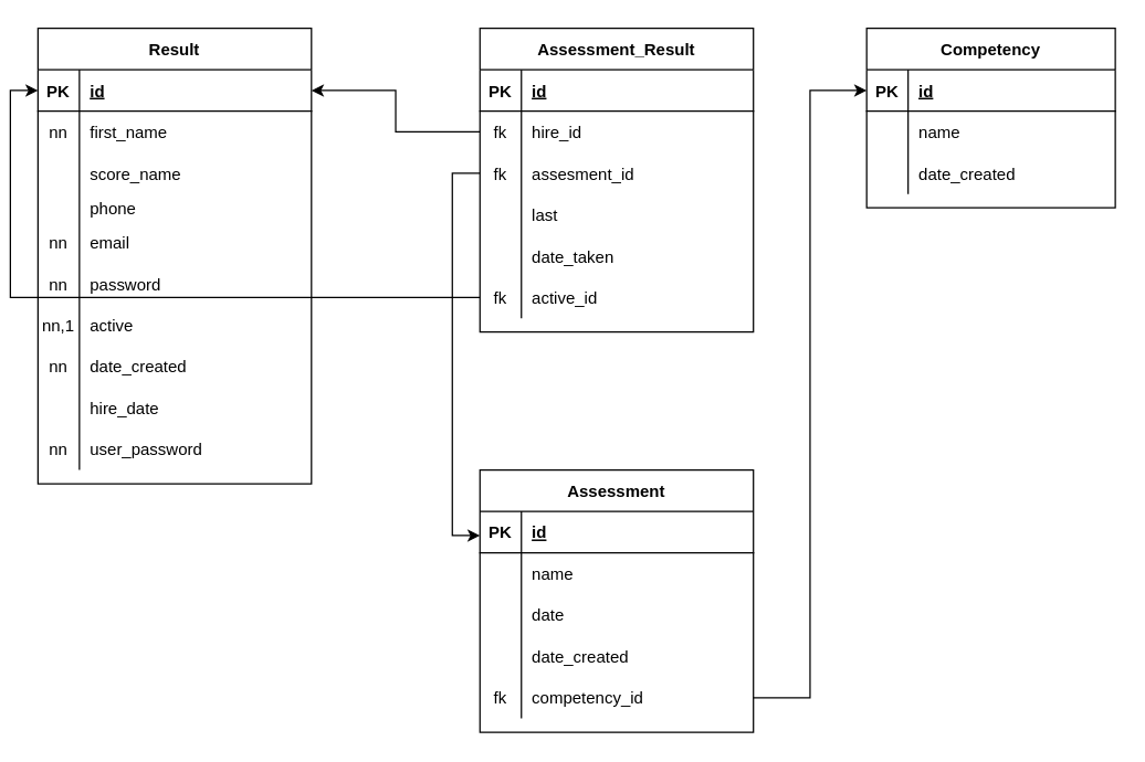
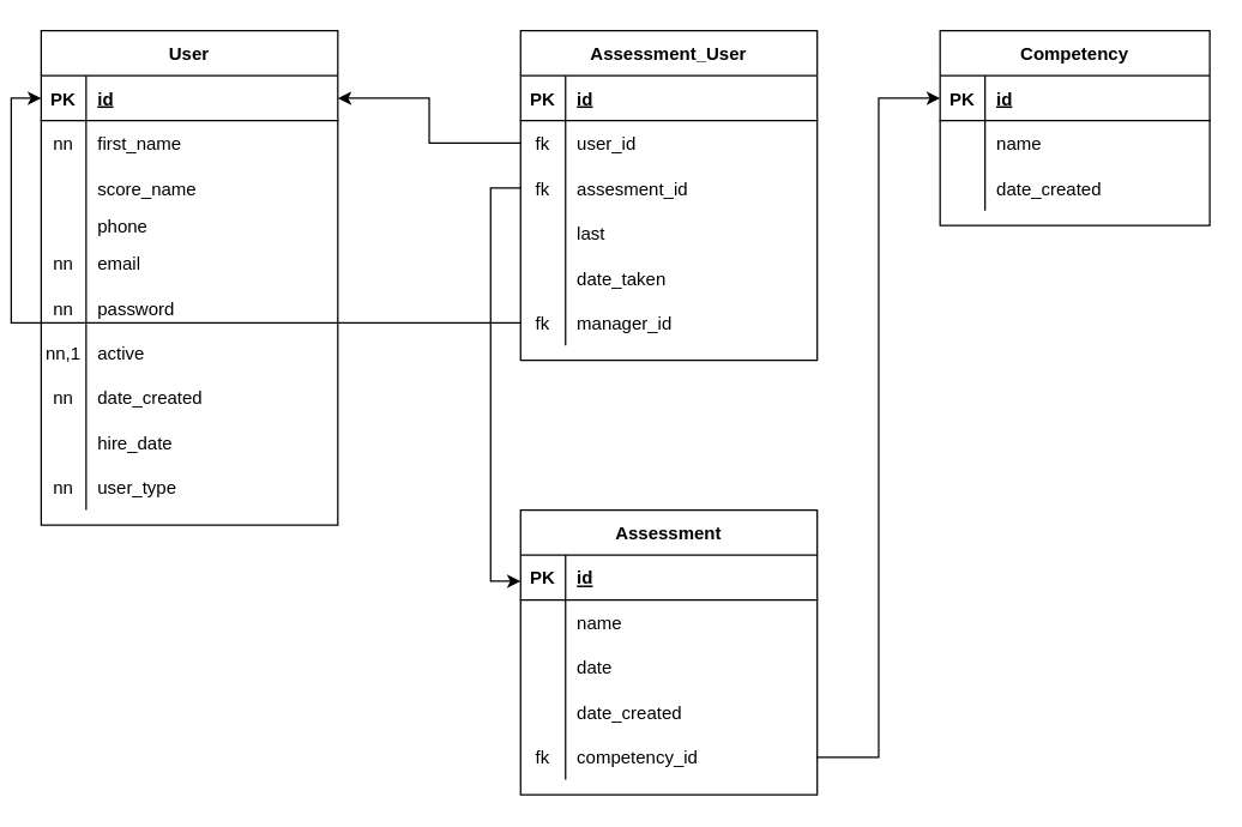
  <mxCell id="0" />
  <mxCell id="1" parent="0" />
- <mxCell id="2" value="Result" style="shape=table;startSize=30;container=1;collapsible=1;childLayout=tableLayout;fixedRows=1;rowLines=0;fontStyle=1;align=center;resizeLast=1;" parent="1" vertex="1"><mxGeometry x="20" y="20" width="198" height="330" as="geometry" /></mxCell>
+ <mxCell id="2" value="User" style="shape=table;startSize=30;container=1;collapsible=1;childLayout=tableLayout;fixedRows=1;rowLines=0;fontStyle=1;align=center;resizeLast=1;" parent="1" vertex="1"><mxGeometry x="20" y="20" width="198" height="330" as="geometry" /></mxCell>
  <mxCell id="3" value="" style="shape=tableRow;horizontal=0;startSize=0;swimlaneHead=0;swimlaneBody=0;fillColor=none;collapsible=0;dropTarget=0;points=[[0,0.5],[1,0.5]];portConstraint=eastwest;top=0;left=0;right=0;bottom=1;" parent="2" vertex="1"><mxGeometry y="30" width="198" height="30" as="geometry" /></mxCell>
  <mxCell id="4" value="PK" style="shape=partialRectangle;connectable=0;fillColor=none;top=0;left=0;bottom=0;right=0;fontStyle=1;overflow=hidden;" parent="3" vertex="1"><mxGeometry width="30" height="30" as="geometry"><mxRectangle width="30" height="30" as="alternateBounds" /></mxGeometry></mxCell>
  <mxCell id="5" value="id" style="shape=partialRectangle;connectable=0;fillColor=none;top=0;left=0;bottom=0;right=0;align=left;spacingLeft=6;fontStyle=5;overflow=hidden;" parent="3" vertex="1"><mxGeometry x="30" width="168" height="30" as="geometry"><mxRectangle width="168" height="30" as="alternateBounds" /></mxGeometry></mxCell>
  <mxCell id="6" value="" style="shape=tableRow;horizontal=0;startSize=0;swimlaneHead=0;swimlaneBody=0;fillColor=none;collapsible=0;dropTarget=0;points=[[0,0.5],[1,0.5]];portConstraint=eastwest;top=0;left=0;right=0;bottom=0;" parent="2" vertex="1"><mxGeometry y="60" width="198" height="30" as="geometry" /></mxCell>
  <mxCell id="7" value="nn" style="shape=partialRectangle;connectable=0;fillColor=none;top=0;left=0;bottom=0;right=0;editable=1;overflow=hidden;" parent="6" vertex="1"><mxGeometry width="30" height="30" as="geometry"><mxRectangle width="30" height="30" as="alternateBounds" /></mxGeometry></mxCell>
  <mxCell id="8" value="first_name" style="shape=partialRectangle;connectable=0;fillColor=none;top=0;left=0;bottom=0;right=0;align=left;spacingLeft=6;overflow=hidden;" parent="6" vertex="1"><mxGeometry x="30" width="168" height="30" as="geometry"><mxRectangle width="168" height="30" as="alternateBounds" /></mxGeometry></mxCell>
  <mxCell id="9" value="" style="shape=tableRow;horizontal=0;startSize=0;swimlaneHead=0;swimlaneBody=0;fillColor=none;collapsible=0;dropTarget=0;points=[[0,0.5],[1,0.5]];portConstraint=eastwest;top=0;left=0;right=0;bottom=0;" parent="2" vertex="1"><mxGeometry y="90" width="198" height="30" as="geometry" /></mxCell>
  <mxCell id="10" value="" style="shape=partialRectangle;connectable=0;fillColor=none;top=0;left=0;bottom=0;right=0;editable=1;overflow=hidden;" parent="9" vertex="1"><mxGeometry width="30" height="30" as="geometry"><mxRectangle width="30" height="30" as="alternateBounds" /></mxGeometry></mxCell>
  <mxCell id="11" value="score_name" style="shape=partialRectangle;connectable=0;fillColor=none;top=0;left=0;bottom=0;right=0;align=left;spacingLeft=6;overflow=hidden;" parent="9" vertex="1"><mxGeometry x="30" width="168" height="30" as="geometry"><mxRectangle width="168" height="30" as="alternateBounds" /></mxGeometry></mxCell>
  <mxCell id="12" value="" style="shape=tableRow;horizontal=0;startSize=0;swimlaneHead=0;swimlaneBody=0;fillColor=none;collapsible=0;dropTarget=0;points=[[0,0.5],[1,0.5]];portConstraint=eastwest;top=0;left=0;right=0;bottom=0;" parent="2" vertex="1"><mxGeometry y="120" width="198" height="20" as="geometry" /></mxCell>
  <mxCell id="13" value="" style="shape=partialRectangle;connectable=0;fillColor=none;top=0;left=0;bottom=0;right=0;editable=1;overflow=hidden;" parent="12" vertex="1"><mxGeometry width="30" height="20" as="geometry"><mxRectangle width="30" height="20" as="alternateBounds" /></mxGeometry></mxCell>
  <mxCell id="14" value="phone" style="shape=partialRectangle;connectable=0;fillColor=none;top=0;left=0;bottom=0;right=0;align=left;spacingLeft=6;overflow=hidden;" parent="12" vertex="1"><mxGeometry x="30" width="168" height="20" as="geometry"><mxRectangle width="168" height="20" as="alternateBounds" /></mxGeometry></mxCell>
  <mxCell id="15" value="" style="shape=tableRow;horizontal=0;startSize=0;swimlaneHead=0;swimlaneBody=0;fillColor=none;collapsible=0;dropTarget=0;points=[[0,0.5],[1,0.5]];portConstraint=eastwest;top=0;left=0;right=0;bottom=0;" parent="2" vertex="1"><mxGeometry y="140" width="198" height="30" as="geometry" /></mxCell>
  <mxCell id="16" value="nn" style="shape=partialRectangle;connectable=0;fillColor=none;top=0;left=0;bottom=0;right=0;editable=1;overflow=hidden;" parent="15" vertex="1"><mxGeometry width="30" height="30" as="geometry"><mxRectangle width="30" height="30" as="alternateBounds" /></mxGeometry></mxCell>
  <mxCell id="17" value="email" style="shape=partialRectangle;connectable=0;fillColor=none;top=0;left=0;bottom=0;right=0;align=left;spacingLeft=6;overflow=hidden;" parent="15" vertex="1"><mxGeometry x="30" width="168" height="30" as="geometry"><mxRectangle width="168" height="30" as="alternateBounds" /></mxGeometry></mxCell>
  <mxCell id="18" value="" style="shape=tableRow;horizontal=0;startSize=0;swimlaneHead=0;swimlaneBody=0;fillColor=none;collapsible=0;dropTarget=0;points=[[0,0.5],[1,0.5]];portConstraint=eastwest;top=0;left=0;right=0;bottom=0;" parent="2" vertex="1"><mxGeometry y="170" width="198" height="30" as="geometry" /></mxCell>
  <mxCell id="19" value="nn" style="shape=partialRectangle;connectable=0;fillColor=none;top=0;left=0;bottom=0;right=0;editable=1;overflow=hidden;" parent="18" vertex="1"><mxGeometry width="30" height="30" as="geometry"><mxRectangle width="30" height="30" as="alternateBounds" /></mxGeometry></mxCell>
  <mxCell id="20" value="password" style="shape=partialRectangle;connectable=0;fillColor=none;top=0;left=0;bottom=0;right=0;align=left;spacingLeft=6;overflow=hidden;" parent="18" vertex="1"><mxGeometry x="30" width="168" height="30" as="geometry"><mxRectangle width="168" height="30" as="alternateBounds" /></mxGeometry></mxCell>
  <mxCell id="21" value="" style="shape=tableRow;horizontal=0;startSize=0;swimlaneHead=0;swimlaneBody=0;fillColor=none;collapsible=0;dropTarget=0;points=[[0,0.5],[1,0.5]];portConstraint=eastwest;top=0;left=0;right=0;bottom=0;" parent="2" vertex="1"><mxGeometry y="200" width="198" height="30" as="geometry" /></mxCell>
  <mxCell id="22" value="nn,1" style="shape=partialRectangle;connectable=0;fillColor=none;top=0;left=0;bottom=0;right=0;editable=1;overflow=hidden;" parent="21" vertex="1"><mxGeometry width="30" height="30" as="geometry"><mxRectangle width="30" height="30" as="alternateBounds" /></mxGeometry></mxCell>
  <mxCell id="23" value="active" style="shape=partialRectangle;connectable=0;fillColor=none;top=0;left=0;bottom=0;right=0;align=left;spacingLeft=6;overflow=hidden;" parent="21" vertex="1"><mxGeometry x="30" width="168" height="30" as="geometry"><mxRectangle width="168" height="30" as="alternateBounds" /></mxGeometry></mxCell>
  <mxCell id="24" value="" style="shape=tableRow;horizontal=0;startSize=0;swimlaneHead=0;swimlaneBody=0;fillColor=none;collapsible=0;dropTarget=0;points=[[0,0.5],[1,0.5]];portConstraint=eastwest;top=0;left=0;right=0;bottom=0;" parent="2" vertex="1"><mxGeometry y="230" width="198" height="30" as="geometry" /></mxCell>
  <mxCell id="25" value="nn" style="shape=partialRectangle;connectable=0;fillColor=none;top=0;left=0;bottom=0;right=0;editable=1;overflow=hidden;" parent="24" vertex="1"><mxGeometry width="30" height="30" as="geometry"><mxRectangle width="30" height="30" as="alternateBounds" /></mxGeometry></mxCell>
  <mxCell id="26" value="date_created" style="shape=partialRectangle;connectable=0;fillColor=none;top=0;left=0;bottom=0;right=0;align=left;spacingLeft=6;overflow=hidden;" parent="24" vertex="1"><mxGeometry x="30" width="168" height="30" as="geometry"><mxRectangle width="168" height="30" as="alternateBounds" /></mxGeometry></mxCell>
  <mxCell id="27" value="" style="shape=tableRow;horizontal=0;startSize=0;swimlaneHead=0;swimlaneBody=0;fillColor=none;collapsible=0;dropTarget=0;points=[[0,0.5],[1,0.5]];portConstraint=eastwest;top=0;left=0;right=0;bottom=0;" parent="2" vertex="1"><mxGeometry y="260" width="198" height="30" as="geometry" /></mxCell>
  <mxCell id="28" value="" style="shape=partialRectangle;connectable=0;fillColor=none;top=0;left=0;bottom=0;right=0;editable=1;overflow=hidden;" parent="27" vertex="1"><mxGeometry width="30" height="30" as="geometry"><mxRectangle width="30" height="30" as="alternateBounds" /></mxGeometry></mxCell>
  <mxCell id="29" value="hire_date" style="shape=partialRectangle;connectable=0;fillColor=none;top=0;left=0;bottom=0;right=0;align=left;spacingLeft=6;overflow=hidden;" parent="27" vertex="1"><mxGeometry x="30" width="168" height="30" as="geometry"><mxRectangle width="168" height="30" as="alternateBounds" /></mxGeometry></mxCell>
  <mxCell id="30" value="" style="shape=tableRow;horizontal=0;startSize=0;swimlaneHead=0;swimlaneBody=0;fillColor=none;collapsible=0;dropTarget=0;points=[[0,0.5],[1,0.5]];portConstraint=eastwest;top=0;left=0;right=0;bottom=0;" parent="2" vertex="1"><mxGeometry y="290" width="198" height="30" as="geometry" /></mxCell>
  <mxCell id="31" value="nn" style="shape=partialRectangle;connectable=0;fillColor=none;top=0;left=0;bottom=0;right=0;editable=1;overflow=hidden;" parent="30" vertex="1"><mxGeometry width="30" height="30" as="geometry"><mxRectangle width="30" height="30" as="alternateBounds" /></mxGeometry></mxCell>
- <mxCell id="32" value="user_password" style="shape=partialRectangle;connectable=0;fillColor=none;top=0;left=0;bottom=0;right=0;align=left;spacingLeft=6;overflow=hidden;" parent="30" vertex="1"><mxGeometry x="30" width="168" height="30" as="geometry"><mxRectangle width="168" height="30" as="alternateBounds" /></mxGeometry></mxCell>
+ <mxCell id="32" value="user_type" style="shape=partialRectangle;connectable=0;fillColor=none;top=0;left=0;bottom=0;right=0;align=left;spacingLeft=6;overflow=hidden;" parent="30" vertex="1"><mxGeometry x="30" width="168" height="30" as="geometry"><mxRectangle width="168" height="30" as="alternateBounds" /></mxGeometry></mxCell>
  <mxCell id="33" value="Assessment" style="shape=table;startSize=30;container=1;collapsible=1;childLayout=tableLayout;fixedRows=1;rowLines=0;fontStyle=1;align=center;resizeLast=1;" parent="1" vertex="1"><mxGeometry x="340" y="340" width="198" height="190" as="geometry" /></mxCell>
  <mxCell id="34" value="" style="shape=tableRow;horizontal=0;startSize=0;swimlaneHead=0;swimlaneBody=0;fillColor=none;collapsible=0;dropTarget=0;points=[[0,0.5],[1,0.5]];portConstraint=eastwest;top=0;left=0;right=0;bottom=1;" parent="33" vertex="1"><mxGeometry y="30" width="198" height="30" as="geometry" /></mxCell>
  <mxCell id="35" value="PK" style="shape=partialRectangle;connectable=0;fillColor=none;top=0;left=0;bottom=0;right=0;fontStyle=1;overflow=hidden;" parent="34" vertex="1"><mxGeometry width="30" height="30" as="geometry"><mxRectangle width="30" height="30" as="alternateBounds" /></mxGeometry></mxCell>
  <mxCell id="36" value="id" style="shape=partialRectangle;connectable=0;fillColor=none;top=0;left=0;bottom=0;right=0;align=left;spacingLeft=6;fontStyle=5;overflow=hidden;" parent="34" vertex="1"><mxGeometry x="30" width="168" height="30" as="geometry"><mxRectangle width="168" height="30" as="alternateBounds" /></mxGeometry></mxCell>
  <mxCell id="37" value="" style="shape=tableRow;horizontal=0;startSize=0;swimlaneHead=0;swimlaneBody=0;fillColor=none;collapsible=0;dropTarget=0;points=[[0,0.5],[1,0.5]];portConstraint=eastwest;top=0;left=0;right=0;bottom=0;" parent="33" vertex="1"><mxGeometry y="60" width="198" height="30" as="geometry" /></mxCell>
  <mxCell id="38" value="" style="shape=partialRectangle;connectable=0;fillColor=none;top=0;left=0;bottom=0;right=0;editable=1;overflow=hidden;" parent="37" vertex="1"><mxGeometry width="30" height="30" as="geometry"><mxRectangle width="30" height="30" as="alternateBounds" /></mxGeometry></mxCell>
  <mxCell id="39" value="name" style="shape=partialRectangle;connectable=0;fillColor=none;top=0;left=0;bottom=0;right=0;align=left;spacingLeft=6;overflow=hidden;" parent="37" vertex="1"><mxGeometry x="30" width="168" height="30" as="geometry"><mxRectangle width="168" height="30" as="alternateBounds" /></mxGeometry></mxCell>
  <mxCell id="40" value="" style="shape=tableRow;horizontal=0;startSize=0;swimlaneHead=0;swimlaneBody=0;fillColor=none;collapsible=0;dropTarget=0;points=[[0,0.5],[1,0.5]];portConstraint=eastwest;top=0;left=0;right=0;bottom=0;" parent="33" vertex="1"><mxGeometry y="90" width="198" height="30" as="geometry" /></mxCell>
  <mxCell id="41" value="" style="shape=partialRectangle;connectable=0;fillColor=none;top=0;left=0;bottom=0;right=0;editable=1;overflow=hidden;" parent="40" vertex="1"><mxGeometry width="30" height="30" as="geometry"><mxRectangle width="30" height="30" as="alternateBounds" /></mxGeometry></mxCell>
  <mxCell id="42" value="date" style="shape=partialRectangle;connectable=0;fillColor=none;top=0;left=0;bottom=0;right=0;align=left;spacingLeft=6;overflow=hidden;" parent="40" vertex="1"><mxGeometry x="30" width="168" height="30" as="geometry"><mxRectangle width="168" height="30" as="alternateBounds" /></mxGeometry></mxCell>
  <mxCell id="43" value="" style="shape=tableRow;horizontal=0;startSize=0;swimlaneHead=0;swimlaneBody=0;fillColor=none;collapsible=0;dropTarget=0;points=[[0,0.5],[1,0.5]];portConstraint=eastwest;top=0;left=0;right=0;bottom=0;" parent="33" vertex="1"><mxGeometry y="120" width="198" height="30" as="geometry" /></mxCell>
  <mxCell id="44" value="" style="shape=partialRectangle;connectable=0;fillColor=none;top=0;left=0;bottom=0;right=0;editable=1;overflow=hidden;" parent="43" vertex="1"><mxGeometry width="30" height="30" as="geometry"><mxRectangle width="30" height="30" as="alternateBounds" /></mxGeometry></mxCell>
  <mxCell id="45" value="date_created" style="shape=partialRectangle;connectable=0;fillColor=none;top=0;left=0;bottom=0;right=0;align=left;spacingLeft=6;overflow=hidden;" parent="43" vertex="1"><mxGeometry x="30" width="168" height="30" as="geometry"><mxRectangle width="168" height="30" as="alternateBounds" /></mxGeometry></mxCell>
  <mxCell id="46" value="" style="shape=tableRow;horizontal=0;startSize=0;swimlaneHead=0;swimlaneBody=0;fillColor=none;collapsible=0;dropTarget=0;points=[[0,0.5],[1,0.5]];portConstraint=eastwest;top=0;left=0;right=0;bottom=0;" parent="33" vertex="1"><mxGeometry y="150" width="198" height="30" as="geometry" /></mxCell>
  <mxCell id="47" value="fk" style="shape=partialRectangle;connectable=0;fillColor=none;top=0;left=0;bottom=0;right=0;editable=1;overflow=hidden;" parent="46" vertex="1"><mxGeometry width="30" height="30" as="geometry"><mxRectangle width="30" height="30" as="alternateBounds" /></mxGeometry></mxCell>
  <mxCell id="48" value="competency_id" style="shape=partialRectangle;connectable=0;fillColor=none;top=0;left=0;bottom=0;right=0;align=left;spacingLeft=6;overflow=hidden;" parent="46" vertex="1"><mxGeometry x="30" width="168" height="30" as="geometry"><mxRectangle width="168" height="30" as="alternateBounds" /></mxGeometry></mxCell>
- <mxCell id="49" value="Assessment_Result" style="shape=table;startSize=30;container=1;collapsible=1;childLayout=tableLayout;fixedRows=1;rowLines=0;fontStyle=1;align=center;resizeLast=1;" parent="1" vertex="1"><mxGeometry x="340" y="20" width="198" height="220" as="geometry" /></mxCell>
+ <mxCell id="49" value="Assessment_User" style="shape=table;startSize=30;container=1;collapsible=1;childLayout=tableLayout;fixedRows=1;rowLines=0;fontStyle=1;align=center;resizeLast=1;" parent="1" vertex="1"><mxGeometry x="340" y="20" width="198" height="220" as="geometry" /></mxCell>
  <mxCell id="50" value="" style="shape=tableRow;horizontal=0;startSize=0;swimlaneHead=0;swimlaneBody=0;fillColor=none;collapsible=0;dropTarget=0;points=[[0,0.5],[1,0.5]];portConstraint=eastwest;top=0;left=0;right=0;bottom=1;" parent="49" vertex="1"><mxGeometry y="30" width="198" height="30" as="geometry" /></mxCell>
  <mxCell id="51" value="PK" style="shape=partialRectangle;connectable=0;fillColor=none;top=0;left=0;bottom=0;right=0;fontStyle=1;overflow=hidden;" parent="50" vertex="1"><mxGeometry width="30" height="30" as="geometry"><mxRectangle width="30" height="30" as="alternateBounds" /></mxGeometry></mxCell>
  <mxCell id="52" value="id" style="shape=partialRectangle;connectable=0;fillColor=none;top=0;left=0;bottom=0;right=0;align=left;spacingLeft=6;fontStyle=5;overflow=hidden;" parent="50" vertex="1"><mxGeometry x="30" width="168" height="30" as="geometry"><mxRectangle width="168" height="30" as="alternateBounds" /></mxGeometry></mxCell>
  <mxCell id="53" value="" style="shape=tableRow;horizontal=0;startSize=0;swimlaneHead=0;swimlaneBody=0;fillColor=none;collapsible=0;dropTarget=0;points=[[0,0.5],[1,0.5]];portConstraint=eastwest;top=0;left=0;right=0;bottom=0;" parent="49" vertex="1"><mxGeometry y="60" width="198" height="30" as="geometry" /></mxCell>
  <mxCell id="54" value="fk" style="shape=partialRectangle;connectable=0;fillColor=none;top=0;left=0;bottom=0;right=0;editable=1;overflow=hidden;" parent="53" vertex="1"><mxGeometry width="30" height="30" as="geometry"><mxRectangle width="30" height="30" as="alternateBounds" /></mxGeometry></mxCell>
- <mxCell id="55" value="hire_id" style="shape=partialRectangle;connectable=0;fillColor=none;top=0;left=0;bottom=0;right=0;align=left;spacingLeft=6;overflow=hidden;" parent="53" vertex="1"><mxGeometry x="30" width="168" height="30" as="geometry"><mxRectangle width="168" height="30" as="alternateBounds" /></mxGeometry></mxCell>
+ <mxCell id="55" value="user_id" style="shape=partialRectangle;connectable=0;fillColor=none;top=0;left=0;bottom=0;right=0;align=left;spacingLeft=6;overflow=hidden;" parent="53" vertex="1"><mxGeometry x="30" width="168" height="30" as="geometry"><mxRectangle width="168" height="30" as="alternateBounds" /></mxGeometry></mxCell>
  <mxCell id="56" value="" style="shape=tableRow;horizontal=0;startSize=0;swimlaneHead=0;swimlaneBody=0;fillColor=none;collapsible=0;dropTarget=0;points=[[0,0.5],[1,0.5]];portConstraint=eastwest;top=0;left=0;right=0;bottom=0;" parent="49" vertex="1"><mxGeometry y="90" width="198" height="30" as="geometry" /></mxCell>
  <mxCell id="57" value="fk" style="shape=partialRectangle;connectable=0;fillColor=none;top=0;left=0;bottom=0;right=0;editable=1;overflow=hidden;" parent="56" vertex="1"><mxGeometry width="30" height="30" as="geometry"><mxRectangle width="30" height="30" as="alternateBounds" /></mxGeometry></mxCell>
  <mxCell id="58" value="assesment_id" style="shape=partialRectangle;connectable=0;fillColor=none;top=0;left=0;bottom=0;right=0;align=left;spacingLeft=6;overflow=hidden;" parent="56" vertex="1"><mxGeometry x="30" width="168" height="30" as="geometry"><mxRectangle width="168" height="30" as="alternateBounds" /></mxGeometry></mxCell>
  <mxCell id="59" value="" style="shape=tableRow;horizontal=0;startSize=0;swimlaneHead=0;swimlaneBody=0;fillColor=none;collapsible=0;dropTarget=0;points=[[0,0.5],[1,0.5]];portConstraint=eastwest;top=0;left=0;right=0;bottom=0;" parent="49" vertex="1"><mxGeometry y="120" width="198" height="30" as="geometry" /></mxCell>
  <mxCell id="60" value="" style="shape=partialRectangle;connectable=0;fillColor=none;top=0;left=0;bottom=0;right=0;editable=1;overflow=hidden;" parent="59" vertex="1"><mxGeometry width="30" height="30" as="geometry"><mxRectangle width="30" height="30" as="alternateBounds" /></mxGeometry></mxCell>
  <mxCell id="61" value="last" style="shape=partialRectangle;connectable=0;fillColor=none;top=0;left=0;bottom=0;right=0;align=left;spacingLeft=6;overflow=hidden;" parent="59" vertex="1"><mxGeometry x="30" width="168" height="30" as="geometry"><mxRectangle width="168" height="30" as="alternateBounds" /></mxGeometry></mxCell>
  <mxCell id="62" value="" style="shape=tableRow;horizontal=0;startSize=0;swimlaneHead=0;swimlaneBody=0;fillColor=none;collapsible=0;dropTarget=0;points=[[0,0.5],[1,0.5]];portConstraint=eastwest;top=0;left=0;right=0;bottom=0;" parent="49" vertex="1"><mxGeometry y="150" width="198" height="30" as="geometry" /></mxCell>
  <mxCell id="63" value="" style="shape=partialRectangle;connectable=0;fillColor=none;top=0;left=0;bottom=0;right=0;editable=1;overflow=hidden;" parent="62" vertex="1"><mxGeometry width="30" height="30" as="geometry"><mxRectangle width="30" height="30" as="alternateBounds" /></mxGeometry></mxCell>
  <mxCell id="64" value="date_taken" style="shape=partialRectangle;connectable=0;fillColor=none;top=0;left=0;bottom=0;right=0;align=left;spacingLeft=6;overflow=hidden;" parent="62" vertex="1"><mxGeometry x="30" width="168" height="30" as="geometry"><mxRectangle width="168" height="30" as="alternateBounds" /></mxGeometry></mxCell>
  <mxCell id="65" value="" style="shape=tableRow;horizontal=0;startSize=0;swimlaneHead=0;swimlaneBody=0;fillColor=none;collapsible=0;dropTarget=0;points=[[0,0.5],[1,0.5]];portConstraint=eastwest;top=0;left=0;right=0;bottom=0;" parent="49" vertex="1"><mxGeometry y="180" width="198" height="30" as="geometry" /></mxCell>
  <mxCell id="66" value="fk" style="shape=partialRectangle;connectable=0;fillColor=none;top=0;left=0;bottom=0;right=0;editable=1;overflow=hidden;" parent="65" vertex="1"><mxGeometry width="30" height="30" as="geometry"><mxRectangle width="30" height="30" as="alternateBounds" /></mxGeometry></mxCell>
- <mxCell id="67" value="active_id" style="shape=partialRectangle;connectable=0;fillColor=none;top=0;left=0;bottom=0;right=0;align=left;spacingLeft=6;overflow=hidden;" parent="65" vertex="1"><mxGeometry x="30" width="168" height="30" as="geometry"><mxRectangle width="168" height="30" as="alternateBounds" /></mxGeometry></mxCell>
+ <mxCell id="67" value="manager_id" style="shape=partialRectangle;connectable=0;fillColor=none;top=0;left=0;bottom=0;right=0;align=left;spacingLeft=6;overflow=hidden;" parent="65" vertex="1"><mxGeometry x="30" width="168" height="30" as="geometry"><mxRectangle width="168" height="30" as="alternateBounds" /></mxGeometry></mxCell>
  <mxCell id="68" value="Competency" style="shape=table;startSize=30;container=1;collapsible=1;childLayout=tableLayout;fixedRows=1;rowLines=0;fontStyle=1;align=center;resizeLast=1;" parent="1" vertex="1"><mxGeometry y="20" width="180" height="130" as="geometry" x="620" /></mxCell>
  <mxCell id="69" value="" style="shape=tableRow;horizontal=0;startSize=0;swimlaneHead=0;swimlaneBody=0;fillColor=none;collapsible=0;dropTarget=0;points=[[0,0.5],[1,0.5]];portConstraint=eastwest;top=0;left=0;right=0;bottom=1;" parent="68" vertex="1"><mxGeometry y="30" width="180" height="30" as="geometry" /></mxCell>
  <mxCell id="70" value="PK" style="shape=partialRectangle;connectable=0;fillColor=none;top=0;left=0;bottom=0;right=0;fontStyle=1;overflow=hidden;" parent="69" vertex="1"><mxGeometry width="30" height="30" as="geometry"><mxRectangle width="30" height="30" as="alternateBounds" /></mxGeometry></mxCell>
  <mxCell id="71" value="id" style="shape=partialRectangle;connectable=0;fillColor=none;top=0;left=0;bottom=0;right=0;align=left;spacingLeft=6;fontStyle=5;overflow=hidden;" parent="69" vertex="1"><mxGeometry x="30" width="150" height="30" as="geometry"><mxRectangle width="150" height="30" as="alternateBounds" /></mxGeometry></mxCell>
  <mxCell id="72" value="" style="shape=tableRow;horizontal=0;startSize=0;swimlaneHead=0;swimlaneBody=0;fillColor=none;collapsible=0;dropTarget=0;points=[[0,0.5],[1,0.5]];portConstraint=eastwest;top=0;left=0;right=0;bottom=0;" parent="68" vertex="1"><mxGeometry y="60" width="180" height="30" as="geometry" /></mxCell>
  <mxCell id="73" value="" style="shape=partialRectangle;connectable=0;fillColor=none;top=0;left=0;bottom=0;right=0;editable=1;overflow=hidden;" parent="72" vertex="1"><mxGeometry width="30" height="30" as="geometry"><mxRectangle width="30" height="30" as="alternateBounds" /></mxGeometry></mxCell>
  <mxCell id="74" value="name" style="shape=partialRectangle;connectable=0;fillColor=none;top=0;left=0;bottom=0;right=0;align=left;spacingLeft=6;overflow=hidden;" parent="72" vertex="1"><mxGeometry x="30" width="150" height="30" as="geometry"><mxRectangle width="150" height="30" as="alternateBounds" /></mxGeometry></mxCell>
  <mxCell id="75" value="" style="shape=tableRow;horizontal=0;startSize=0;swimlaneHead=0;swimlaneBody=0;fillColor=none;collapsible=0;dropTarget=0;points=[[0,0.5],[1,0.5]];portConstraint=eastwest;top=0;left=0;right=0;bottom=0;" parent="68" vertex="1"><mxGeometry y="90" width="180" height="30" as="geometry" /></mxCell>
  <mxCell id="76" value="" style="shape=partialRectangle;connectable=0;fillColor=none;top=0;left=0;bottom=0;right=0;editable=1;overflow=hidden;" parent="75" vertex="1"><mxGeometry width="30" height="30" as="geometry"><mxRectangle width="30" height="30" as="alternateBounds" /></mxGeometry></mxCell>
  <mxCell id="77" value="date_created" style="shape=partialRectangle;connectable=0;fillColor=none;top=0;left=0;bottom=0;right=0;align=left;spacingLeft=6;overflow=hidden;" parent="75" vertex="1"><mxGeometry x="30" width="150" height="30" as="geometry"><mxRectangle width="150" height="30" as="alternateBounds" /></mxGeometry></mxCell>
  <mxCell id="78" style="edgeStyle=orthogonalEdgeStyle;rounded=0;orthogonalLoop=1;jettySize=auto;html=1;exitX=0;exitY=0.5;exitDx=0;exitDy=0;entryX=0;entryY=0.25;entryDx=0;entryDy=0;" parent="1" source="56" target="33" edge="1"><mxGeometry relative="1" as="geometry" /></mxCell>
  <mxCell id="79" style="edgeStyle=orthogonalEdgeStyle;rounded=0;orthogonalLoop=1;jettySize=auto;html=1;exitX=1;exitY=0.5;exitDx=0;exitDy=0;entryX=0;entryY=0.5;entryDx=0;entryDy=0;" parent="1" source="46" target="69" edge="1"><mxGeometry relative="1" as="geometry" /></mxCell>
  <mxCell id="80" style="edgeStyle=orthogonalEdgeStyle;rounded=0;orthogonalLoop=1;jettySize=auto;html=1;exitX=0;exitY=0.5;exitDx=0;exitDy=0;" parent="1" source="53" target="3" edge="1"><mxGeometry relative="1" as="geometry" /></mxCell>
  <mxCell id="81" style="edgeStyle=orthogonalEdgeStyle;rounded=0;orthogonalLoop=1;jettySize=auto;html=1;exitX=0;exitY=0.5;exitDx=0;exitDy=0;entryX=0;entryY=0.5;entryDx=0;entryDy=0;" parent="1" source="65" target="3" edge="1"><mxGeometry relative="1" as="geometry" /></mxCell>
